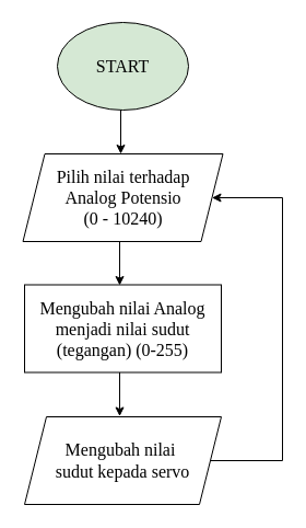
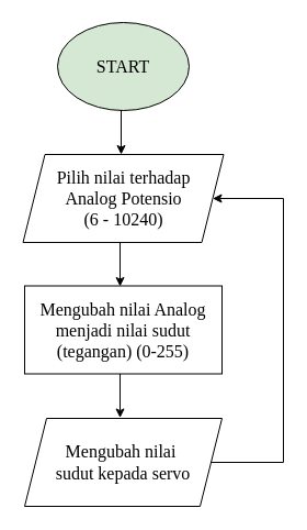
  <mxCell id="0" />
  <mxCell id="1" parent="0" />
  <mxCell id="2" value="&lt;font size=&quot;3&quot; face=&quot;Comic Sans MS&quot;&gt;START&lt;/font&gt;" style="ellipse;whiteSpace=wrap;html=1;fillColor=#d5e8d4;" vertex="1" parent="1"><mxGeometry x="52" y="20" width="120" height="80" as="geometry" /></mxCell>
  <mxCell id="3" value="" style="endArrow=classic;html=1;rounded=0;" edge="1" parent="1"><mxGeometry width="50" height="50" relative="1" as="geometry"><mxPoint x="110" y="100" as="sourcePoint" /><mxPoint x="110" y="140" as="targetPoint" /></mxGeometry></mxCell>
- <mxCell id="4" value="&lt;font size=&quot;3&quot; face=&quot;Comic Sans MS&quot;&gt;Pilih nilai terhadap&lt;/font&gt;&lt;div&gt;&lt;font size=&quot;3&quot; face=&quot;Comic Sans MS&quot;&gt;Analog Potensio&lt;/font&gt;&lt;/div&gt;&lt;div&gt;&lt;font size=&quot;3&quot; face=&quot;Comic Sans MS&quot;&gt;(0 - 10240)&lt;/font&gt;&lt;/div&gt;" style="shape=parallelogram;perimeter=parallelogramPerimeter;whiteSpace=wrap;html=1;fixedSize=1;" vertex="1" parent="1"><mxGeometry x="20.5" y="140" width="183" height="80" as="geometry" /></mxCell>
+ <mxCell id="4" value="&lt;font size=&quot;3&quot; face=&quot;Comic Sans MS&quot;&gt;Pilih nilai terhadap&lt;/font&gt;&lt;div&gt;&lt;font size=&quot;3&quot; face=&quot;Comic Sans MS&quot;&gt;Analog Potensio&lt;/font&gt;&lt;/div&gt;&lt;div&gt;&lt;font size=&quot;3&quot; face=&quot;Comic Sans MS&quot;&gt;(6 - 10240)&lt;/font&gt;&lt;/div&gt;" style="shape=parallelogram;perimeter=parallelogramPerimeter;whiteSpace=wrap;html=1;fixedSize=1;" vertex="1" parent="1"><mxGeometry x="20.5" y="140" width="183" height="80" as="geometry" /></mxCell>
  <mxCell id="5" value="" style="endArrow=classic;html=1;rounded=0;" edge="1" parent="1"><mxGeometry width="50" height="50" relative="1" as="geometry"><mxPoint x="109.02" y="220" as="sourcePoint" /><mxPoint x="109.02" y="260" as="targetPoint" /></mxGeometry></mxCell>
  <mxCell id="6" value="&lt;font size=&quot;3&quot; face=&quot;Comic Sans MS&quot;&gt;Mengubah nilai Analog menjadi nilai sudut (tegangan) (0-255)&lt;/font&gt;" style="rounded=0;whiteSpace=wrap;html=1;" vertex="1" parent="1"><mxGeometry x="22" y="259.5" width="180" height="80" as="geometry" /></mxCell>
  <mxCell id="7" value="" style="endArrow=classic;html=1;rounded=0;" edge="1" parent="1"><mxGeometry width="50" height="50" relative="1" as="geometry"><mxPoint x="109.02" y="339.5" as="sourcePoint" /><mxPoint x="109.02" y="379.5" as="targetPoint" /></mxGeometry></mxCell>
  <mxCell id="8" value="&lt;font size=&quot;3&quot; face=&quot;Comic Sans MS&quot;&gt;Mengubah nilai&amp;nbsp;&lt;/font&gt;&lt;div&gt;&lt;font size=&quot;3&quot; face=&quot;Comic Sans MS&quot;&gt;sudut kepada servo&lt;/font&gt;&lt;/div&gt;" style="shape=parallelogram;perimeter=parallelogramPerimeter;whiteSpace=wrap;html=1;fixedSize=1;" vertex="1" parent="1"><mxGeometry x="22" y="380" width="180" height="80" as="geometry" /></mxCell>
  <mxCell id="9" value="" style="endArrow=none;html=1;rounded=0;exitX=1;exitY=0.5;exitDx=0;exitDy=0;" edge="1" parent="1" source="8"><mxGeometry width="50" height="50" relative="1" as="geometry"><mxPoint x="191" y="490" as="sourcePoint" /><mxPoint x="258" y="420" as="targetPoint" /></mxGeometry></mxCell>
  <mxCell id="10" value="" style="endArrow=none;html=1;rounded=0;" edge="1" parent="1"><mxGeometry width="50" height="50" relative="1" as="geometry"><mxPoint x="258" y="420" as="sourcePoint" /><mxPoint x="258" y="180" as="targetPoint" /></mxGeometry></mxCell>
  <mxCell id="11" value="" style="endArrow=classic;html=1;rounded=0;entryX=1;entryY=0.5;entryDx=0;entryDy=0;" edge="1" parent="1" target="4"><mxGeometry width="50" height="50" relative="1" as="geometry"><mxPoint x="258" y="180" as="sourcePoint" /><mxPoint x="191" y="181.16" as="targetPoint" /></mxGeometry></mxCell>
